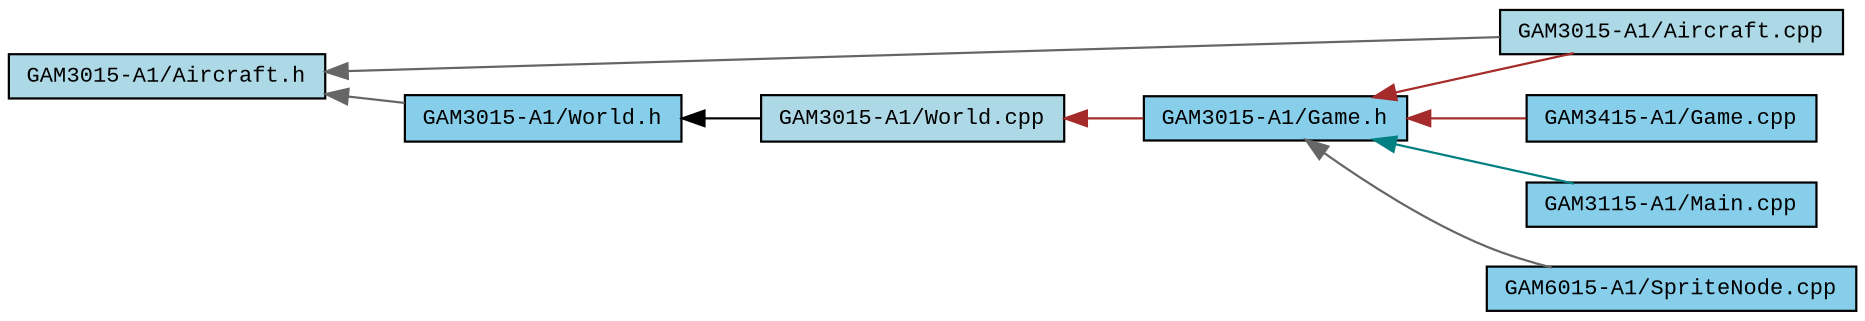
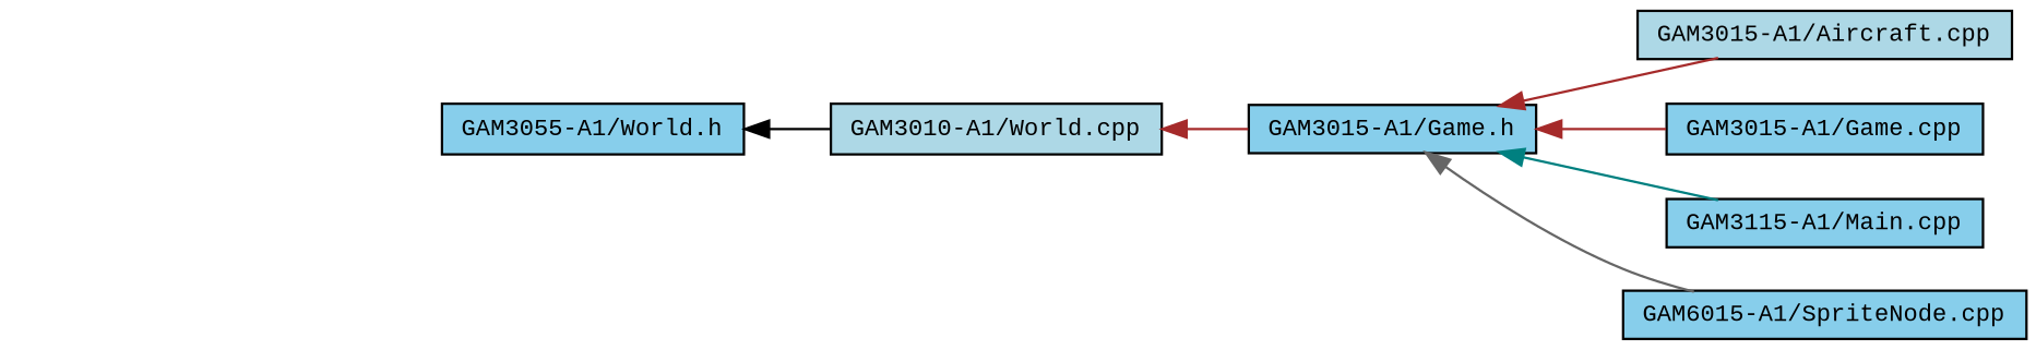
  digraph {
    fontname="Liberation Mono"
    rankdir=LR
    node [color=black fillcolor=skyblue fontname="Liberation Mono" fontsize=10 shape=record style=filled]
    edge [color=gray40 dir=back fontname="Liberation Mono" fontsize=10 labelfontname=Helvetica labelfontsize=10 style=solid]
-   n1 [fillcolor=lightblue fontcolor=black height=0.2 label="GAM3015-A1/Aircraft.h" width=0.4]
    n2 [fillcolor=lightblue height=0.2 label="GAM3015-A1/Aircraft.cpp" width=0.4]
-   n3 [height=0.2 label="GAM3015-A1/World.h" width=0.4]
-   n4 [fillcolor=lightblue height=0.2 label="GAM3015-A1/World.cpp" width=0.4]
+   n3 [height=0.2 label="GAM3055-A1/World.h" width=0.4]
+   n4 [fillcolor=lightblue height=0.2 label="GAM3010-A1/World.cpp" width=0.4]
    n5 [height=0.2 label="GAM3015-A1/Game.h" width=0.4]
-   n6 [height=0.2 label="GAM3415-A1/Game.cpp" width=0.4]
+   n6 [height=0.2 label="GAM3015-A1/Game.cpp" width=0.4]
    n7 [height=0.2 label="GAM3115-A1/Main.cpp" width=0.4]
    n8 [height=0.2 label="GAM6015-A1/SpriteNode.cpp" width=0.4]
-   n1 -> n2
-   n1 -> n3
    n3 -> n4 [color=black]
    n4 -> n5 [color=brown]
    n5 -> n2 [color=brown]
    n5 -> n6 [color=brown]
    n5 -> n7 [color=teal]
    n5 -> n8
  }
